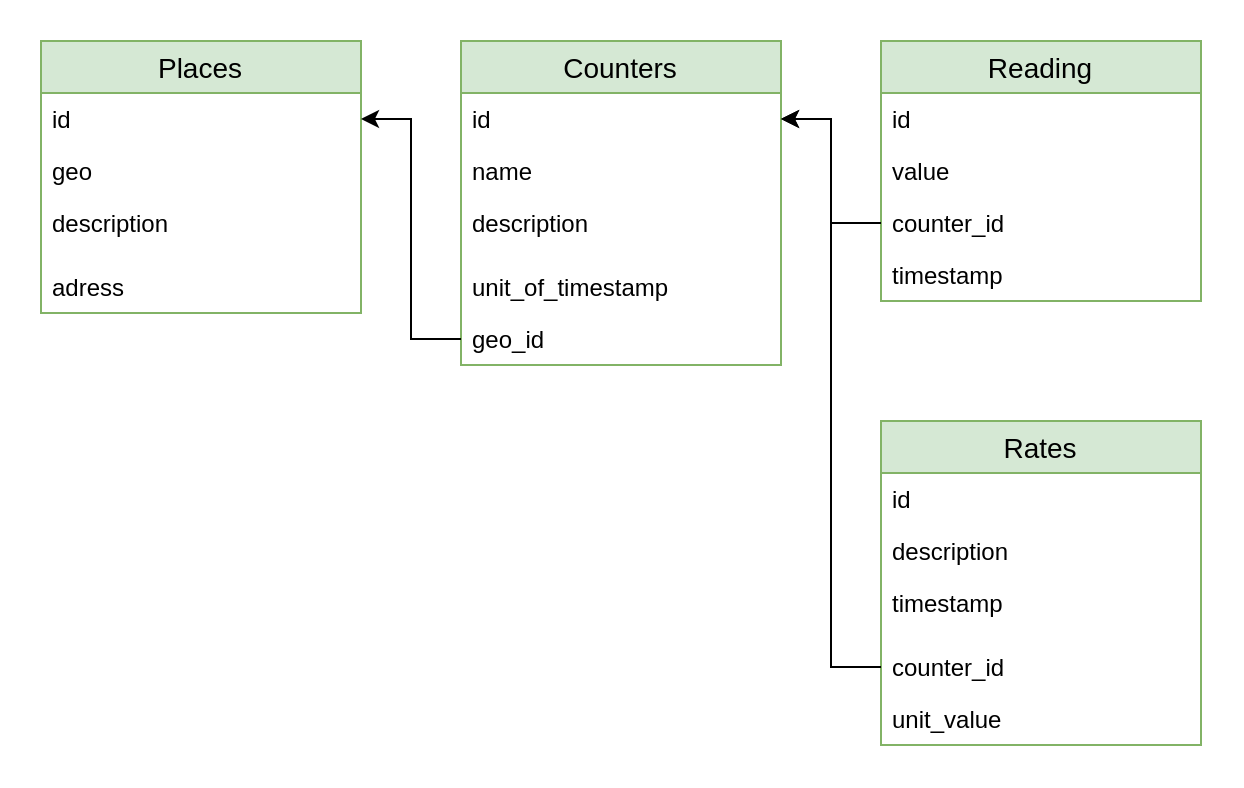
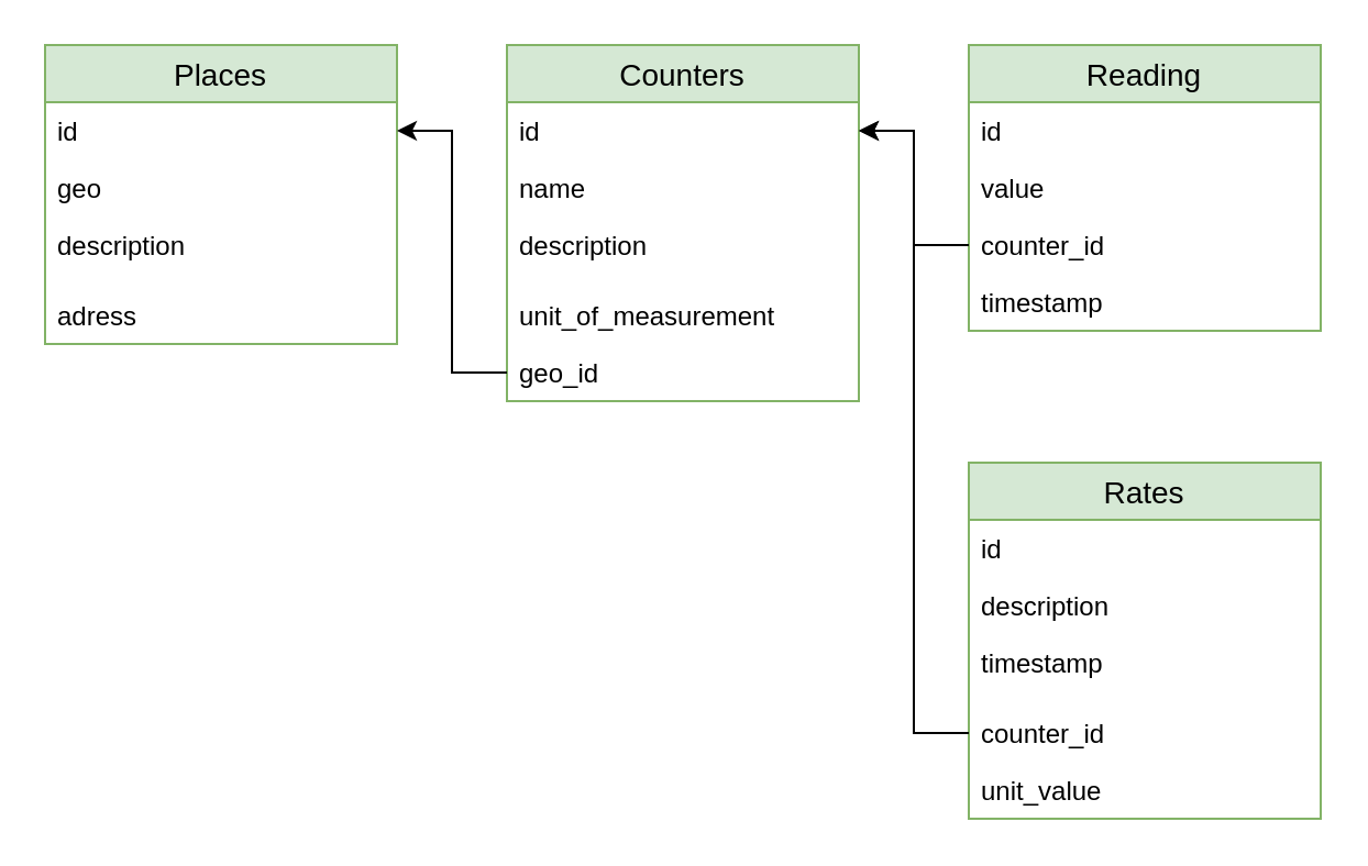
  <mxCell id="0" />
  <mxCell id="1" parent="0" />
  <mxCell id="2" value="Places" style="swimlane;fontStyle=0;childLayout=stackLayout;horizontal=1;startSize=26;fillColor=#d5e8d4;horizontalStack=0;resizeParent=1;resizeParentMax=0;resizeLast=0;collapsible=1;marginBottom=0;swimlaneFillColor=#ffffff;align=center;fontSize=14;strokeColor=#82b366;" parent="1" vertex="1"><mxGeometry x="20" y="20" width="160" height="136" as="geometry" /></mxCell>
  <mxCell id="3" value="id&#10;" style="text;strokeColor=none;fillColor=none;spacingLeft=4;spacingRight=4;overflow=hidden;rotatable=0;points=[[0,0.5],[1,0.5]];portConstraint=eastwest;fontSize=12;" parent="2" vertex="1"><mxGeometry y="26" width="160" height="26" as="geometry" /></mxCell>
  <mxCell id="4" value="geo&#10;" style="text;strokeColor=none;fillColor=none;spacingLeft=4;spacingRight=4;overflow=hidden;rotatable=0;points=[[0,0.5],[1,0.5]];portConstraint=eastwest;fontSize=12;" parent="2" vertex="1"><mxGeometry y="52" width="160" height="26" as="geometry" /></mxCell>
  <mxCell id="5" value="description" style="text;strokeColor=none;fillColor=none;spacingLeft=4;spacingRight=4;overflow=hidden;rotatable=0;points=[[0,0.5],[1,0.5]];portConstraint=eastwest;fontSize=12;" parent="2" vertex="1"><mxGeometry y="78" width="160" height="32" as="geometry" /></mxCell>
  <mxCell id="6" value="adress" style="text;strokeColor=none;fillColor=none;spacingLeft=4;spacingRight=4;overflow=hidden;rotatable=0;points=[[0,0.5],[1,0.5]];portConstraint=eastwest;fontSize=12;" parent="2" vertex="1"><mxGeometry y="110" width="160" height="26" as="geometry" /></mxCell>
  <mxCell id="7" value="Сounters" style="swimlane;fontStyle=0;childLayout=stackLayout;horizontal=1;startSize=26;fillColor=#d5e8d4;horizontalStack=0;resizeParent=1;resizeParentMax=0;resizeLast=0;collapsible=1;marginBottom=0;swimlaneFillColor=#ffffff;align=center;fontSize=14;strokeColor=#82b366;" vertex="1" parent="1"><mxGeometry x="230" y="20" width="160" height="162" as="geometry" /></mxCell>
  <mxCell id="8" value="id&#10;" style="text;strokeColor=none;fillColor=none;spacingLeft=4;spacingRight=4;overflow=hidden;rotatable=0;points=[[0,0.5],[1,0.5]];portConstraint=eastwest;fontSize=12;" vertex="1" parent="7"><mxGeometry y="26" width="160" height="26" as="geometry" /></mxCell>
  <mxCell id="9" value="name" style="text;strokeColor=none;fillColor=none;spacingLeft=4;spacingRight=4;overflow=hidden;rotatable=0;points=[[0,0.5],[1,0.5]];portConstraint=eastwest;fontSize=12;" vertex="1" parent="7"><mxGeometry y="52" width="160" height="26" as="geometry" /></mxCell>
  <mxCell id="10" value="description" style="text;strokeColor=none;fillColor=none;spacingLeft=4;spacingRight=4;overflow=hidden;rotatable=0;points=[[0,0.5],[1,0.5]];portConstraint=eastwest;fontSize=12;" vertex="1" parent="7"><mxGeometry y="78" width="160" height="32" as="geometry" /></mxCell>
- <mxCell id="11" value="unit_of_timestamp" style="text;strokeColor=none;fillColor=none;spacingLeft=4;spacingRight=4;overflow=hidden;rotatable=0;points=[[0,0.5],[1,0.5]];portConstraint=eastwest;fontSize=12;" vertex="1" parent="7"><mxGeometry y="110" width="160" height="26" as="geometry" /></mxCell>
+ <mxCell id="11" value="unit_of_measurement" style="text;strokeColor=none;fillColor=none;spacingLeft=4;spacingRight=4;overflow=hidden;rotatable=0;points=[[0,0.5],[1,0.5]];portConstraint=eastwest;fontSize=12;" vertex="1" parent="7"><mxGeometry y="110" width="160" height="26" as="geometry" /></mxCell>
  <mxCell id="12" value="geo_id" style="text;strokeColor=none;fillColor=none;spacingLeft=4;spacingRight=4;overflow=hidden;rotatable=0;points=[[0,0.5],[1,0.5]];portConstraint=eastwest;fontSize=12;" vertex="1" parent="7"><mxGeometry y="136" width="160" height="26" as="geometry" /></mxCell>
  <mxCell id="13" value="Reading" style="swimlane;fontStyle=0;childLayout=stackLayout;horizontal=1;startSize=26;fillColor=#d5e8d4;horizontalStack=0;resizeParent=1;resizeParentMax=0;resizeLast=0;collapsible=1;marginBottom=0;swimlaneFillColor=#ffffff;align=center;fontSize=14;strokeColor=#82b366;" vertex="1" parent="1"><mxGeometry x="440" y="20" width="160" height="130" as="geometry" /></mxCell>
  <mxCell id="14" value="id&#10;" style="text;strokeColor=none;fillColor=none;spacingLeft=4;spacingRight=4;overflow=hidden;rotatable=0;points=[[0,0.5],[1,0.5]];portConstraint=eastwest;fontSize=12;" vertex="1" parent="13"><mxGeometry y="26" width="160" height="26" as="geometry" /></mxCell>
  <mxCell id="15" value="value" style="text;strokeColor=none;fillColor=none;spacingLeft=4;spacingRight=4;overflow=hidden;rotatable=0;points=[[0,0.5],[1,0.5]];portConstraint=eastwest;fontSize=12;" vertex="1" parent="13"><mxGeometry y="52" width="160" height="26" as="geometry" /></mxCell>
  <mxCell id="16" value="counter_id" style="text;strokeColor=none;fillColor=none;spacingLeft=4;spacingRight=4;overflow=hidden;rotatable=0;points=[[0,0.5],[1,0.5]];portConstraint=eastwest;fontSize=12;" vertex="1" parent="13"><mxGeometry y="78" width="160" height="26" as="geometry" /></mxCell>
  <mxCell id="17" value="timestamp" style="text;strokeColor=none;fillColor=none;spacingLeft=4;spacingRight=4;overflow=hidden;rotatable=0;points=[[0,0.5],[1,0.5]];portConstraint=eastwest;fontSize=12;" vertex="1" parent="13"><mxGeometry y="104" width="160" height="26" as="geometry" /></mxCell>
  <mxCell id="18" style="edgeStyle=orthogonalEdgeStyle;rounded=0;orthogonalLoop=1;jettySize=auto;html=1;exitX=0;exitY=0.5;exitDx=0;exitDy=0;entryX=1;entryY=0.5;entryDx=0;entryDy=0;" edge="1" parent="1" source="12" target="3"><mxGeometry relative="1" as="geometry" /></mxCell>
  <mxCell id="19" style="edgeStyle=orthogonalEdgeStyle;rounded=0;orthogonalLoop=1;jettySize=auto;html=1;exitX=0;exitY=0.5;exitDx=0;exitDy=0;entryX=1;entryY=0.5;entryDx=0;entryDy=0;" edge="1" parent="1" source="16" target="8"><mxGeometry relative="1" as="geometry" /></mxCell>
  <mxCell id="20" value="Rates" style="swimlane;fontStyle=0;childLayout=stackLayout;horizontal=1;startSize=26;fillColor=#d5e8d4;horizontalStack=0;resizeParent=1;resizeParentMax=0;resizeLast=0;collapsible=1;marginBottom=0;swimlaneFillColor=#ffffff;align=center;fontSize=14;strokeColor=#82b366;" vertex="1" parent="1"><mxGeometry x="440" y="210" width="160" height="162" as="geometry"><mxRectangle x="470" y="230" width="70" height="26" as="alternateBounds" /></mxGeometry></mxCell>
  <mxCell id="21" value="id&#10;" style="text;strokeColor=none;fillColor=none;spacingLeft=4;spacingRight=4;overflow=hidden;rotatable=0;points=[[0,0.5],[1,0.5]];portConstraint=eastwest;fontSize=12;" vertex="1" parent="20"><mxGeometry y="26" width="160" height="26" as="geometry" /></mxCell>
  <mxCell id="22" value="description" style="text;strokeColor=none;fillColor=none;spacingLeft=4;spacingRight=4;overflow=hidden;rotatable=0;points=[[0,0.5],[1,0.5]];portConstraint=eastwest;fontSize=12;" vertex="1" parent="20"><mxGeometry y="52" width="160" height="26" as="geometry" /></mxCell>
  <mxCell id="23" value="timestamp" style="text;strokeColor=none;fillColor=none;spacingLeft=4;spacingRight=4;overflow=hidden;rotatable=0;points=[[0,0.5],[1,0.5]];portConstraint=eastwest;fontSize=12;" vertex="1" parent="20"><mxGeometry y="78" width="160" height="32" as="geometry" /></mxCell>
  <mxCell id="24" value="counter_id" style="text;strokeColor=none;fillColor=none;spacingLeft=4;spacingRight=4;overflow=hidden;rotatable=0;points=[[0,0.5],[1,0.5]];portConstraint=eastwest;fontSize=12;" vertex="1" parent="20"><mxGeometry y="110" width="160" height="26" as="geometry" /></mxCell>
  <mxCell id="25" value="unit_value" style="text;strokeColor=none;fillColor=none;spacingLeft=4;spacingRight=4;overflow=hidden;rotatable=0;points=[[0,0.5],[1,0.5]];portConstraint=eastwest;fontSize=12;" vertex="1" parent="20"><mxGeometry y="136" width="160" height="26" as="geometry" /></mxCell>
  <mxCell id="26" style="edgeStyle=orthogonalEdgeStyle;rounded=0;orthogonalLoop=1;jettySize=auto;html=1;entryX=1;entryY=0.5;entryDx=0;entryDy=0;" edge="1" parent="1" source="24" target="8"><mxGeometry relative="1" as="geometry" /></mxCell>
